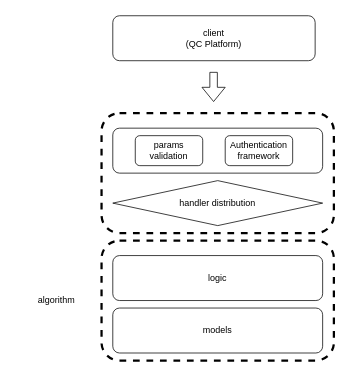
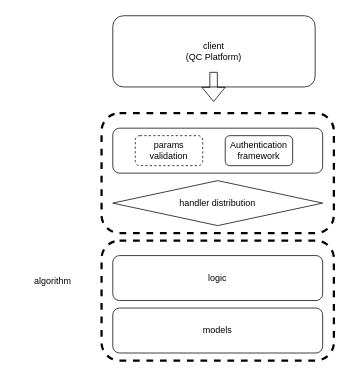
  <mxCell id="0" />
  <mxCell id="1" parent="0" />
  <mxCell id="2" value="" style="rounded=1;whiteSpace=wrap;html=1;fillColor=none;dashed=1;strokeWidth=3;" vertex="1" parent="1"><mxGeometry x="135" y="320" width="310" height="160" as="geometry" /></mxCell>
- <mxCell id="3" value="client&lt;br&gt;(QC Platform)" style="rounded=1;whiteSpace=wrap;html=1;" vertex="1" parent="1"><mxGeometry x="150" y="20" width="270" height="60" as="geometry" /></mxCell>
+ <mxCell id="3" value="client&lt;br&gt;(QC Platform)" style="rounded=1;whiteSpace=wrap;html=1;" vertex="1" parent="1"><mxGeometry x="150" y="20" width="270" height="95" as="geometry" /></mxCell>
  <mxCell id="4" value="" style="rounded=1;whiteSpace=wrap;html=1;" vertex="1" parent="1"><mxGeometry x="150" y="170" width="280" height="60" as="geometry" /></mxCell>
- <mxCell id="5" value="params validation" style="rounded=1;whiteSpace=wrap;html=1;" vertex="1" parent="1"><mxGeometry x="180" y="180" width="90" height="40" as="geometry" /></mxCell>
+ <mxCell id="5" value="params validation" style="rounded=1;whiteSpace=wrap;html=1;dashed=1;" vertex="1" parent="1"><mxGeometry x="180" y="180" width="90" height="40" as="geometry" /></mxCell>
  <mxCell id="6" value="Authentication&lt;br&gt;framework" style="rounded=1;whiteSpace=wrap;html=1;" vertex="1" parent="1"><mxGeometry x="300" y="180" width="90" height="40" as="geometry" /></mxCell>
  <mxCell id="7" value="handler&amp;nbsp;distribution" style="rhombus;whiteSpace=wrap;html=1;" vertex="1" parent="1"><mxGeometry x="150" y="240" width="280" height="60" as="geometry" /></mxCell>
  <mxCell id="8" value="" style="rounded=1;whiteSpace=wrap;html=1;fillColor=none;dashed=1;strokeWidth=3;" vertex="1" parent="1"><mxGeometry x="135" y="150" width="310" height="160" as="geometry" /></mxCell>
  <mxCell id="9" value="&lt;span style=&quot;text-align: left&quot;&gt;logic&lt;/span&gt;" style="rounded=1;whiteSpace=wrap;html=1;" vertex="1" parent="1"><mxGeometry x="150" y="340" width="280" height="60" as="geometry" /></mxCell>
  <mxCell id="10" value="models" style="rounded=1;whiteSpace=wrap;html=1;" vertex="1" parent="1"><mxGeometry x="150" y="410" width="280" height="60" as="geometry" /></mxCell>
- <mxCell id="11" value="algorithm" style="text;html=1;strokeColor=none;fillColor=none;align=center;verticalAlign=middle;whiteSpace=wrap;rounded=0;dashed=1;" vertex="1" parent="1"><mxGeometry x="20" y="377.5" width="110" height="45" as="geometry" /></mxCell>
+ <mxCell id="11" value="algorithm" style="text;html=1;strokeColor=none;fillColor=none;align=center;verticalAlign=middle;whiteSpace=wrap;rounded=0;dashed=1;" vertex="1" parent="1"><mxGeometry x="15" y="352.5" width="110" height="45" as="geometry" /></mxCell>
  <mxCell id="12" value="" style="shape=flexArrow;endArrow=classic;html=1;rounded=0;" edge="1" parent="1"><mxGeometry width="50" height="50" relative="1" as="geometry"><mxPoint x="284.5" y="95" as="sourcePoint" /><mxPoint x="284.5" y="135" as="targetPoint" /></mxGeometry></mxCell>
